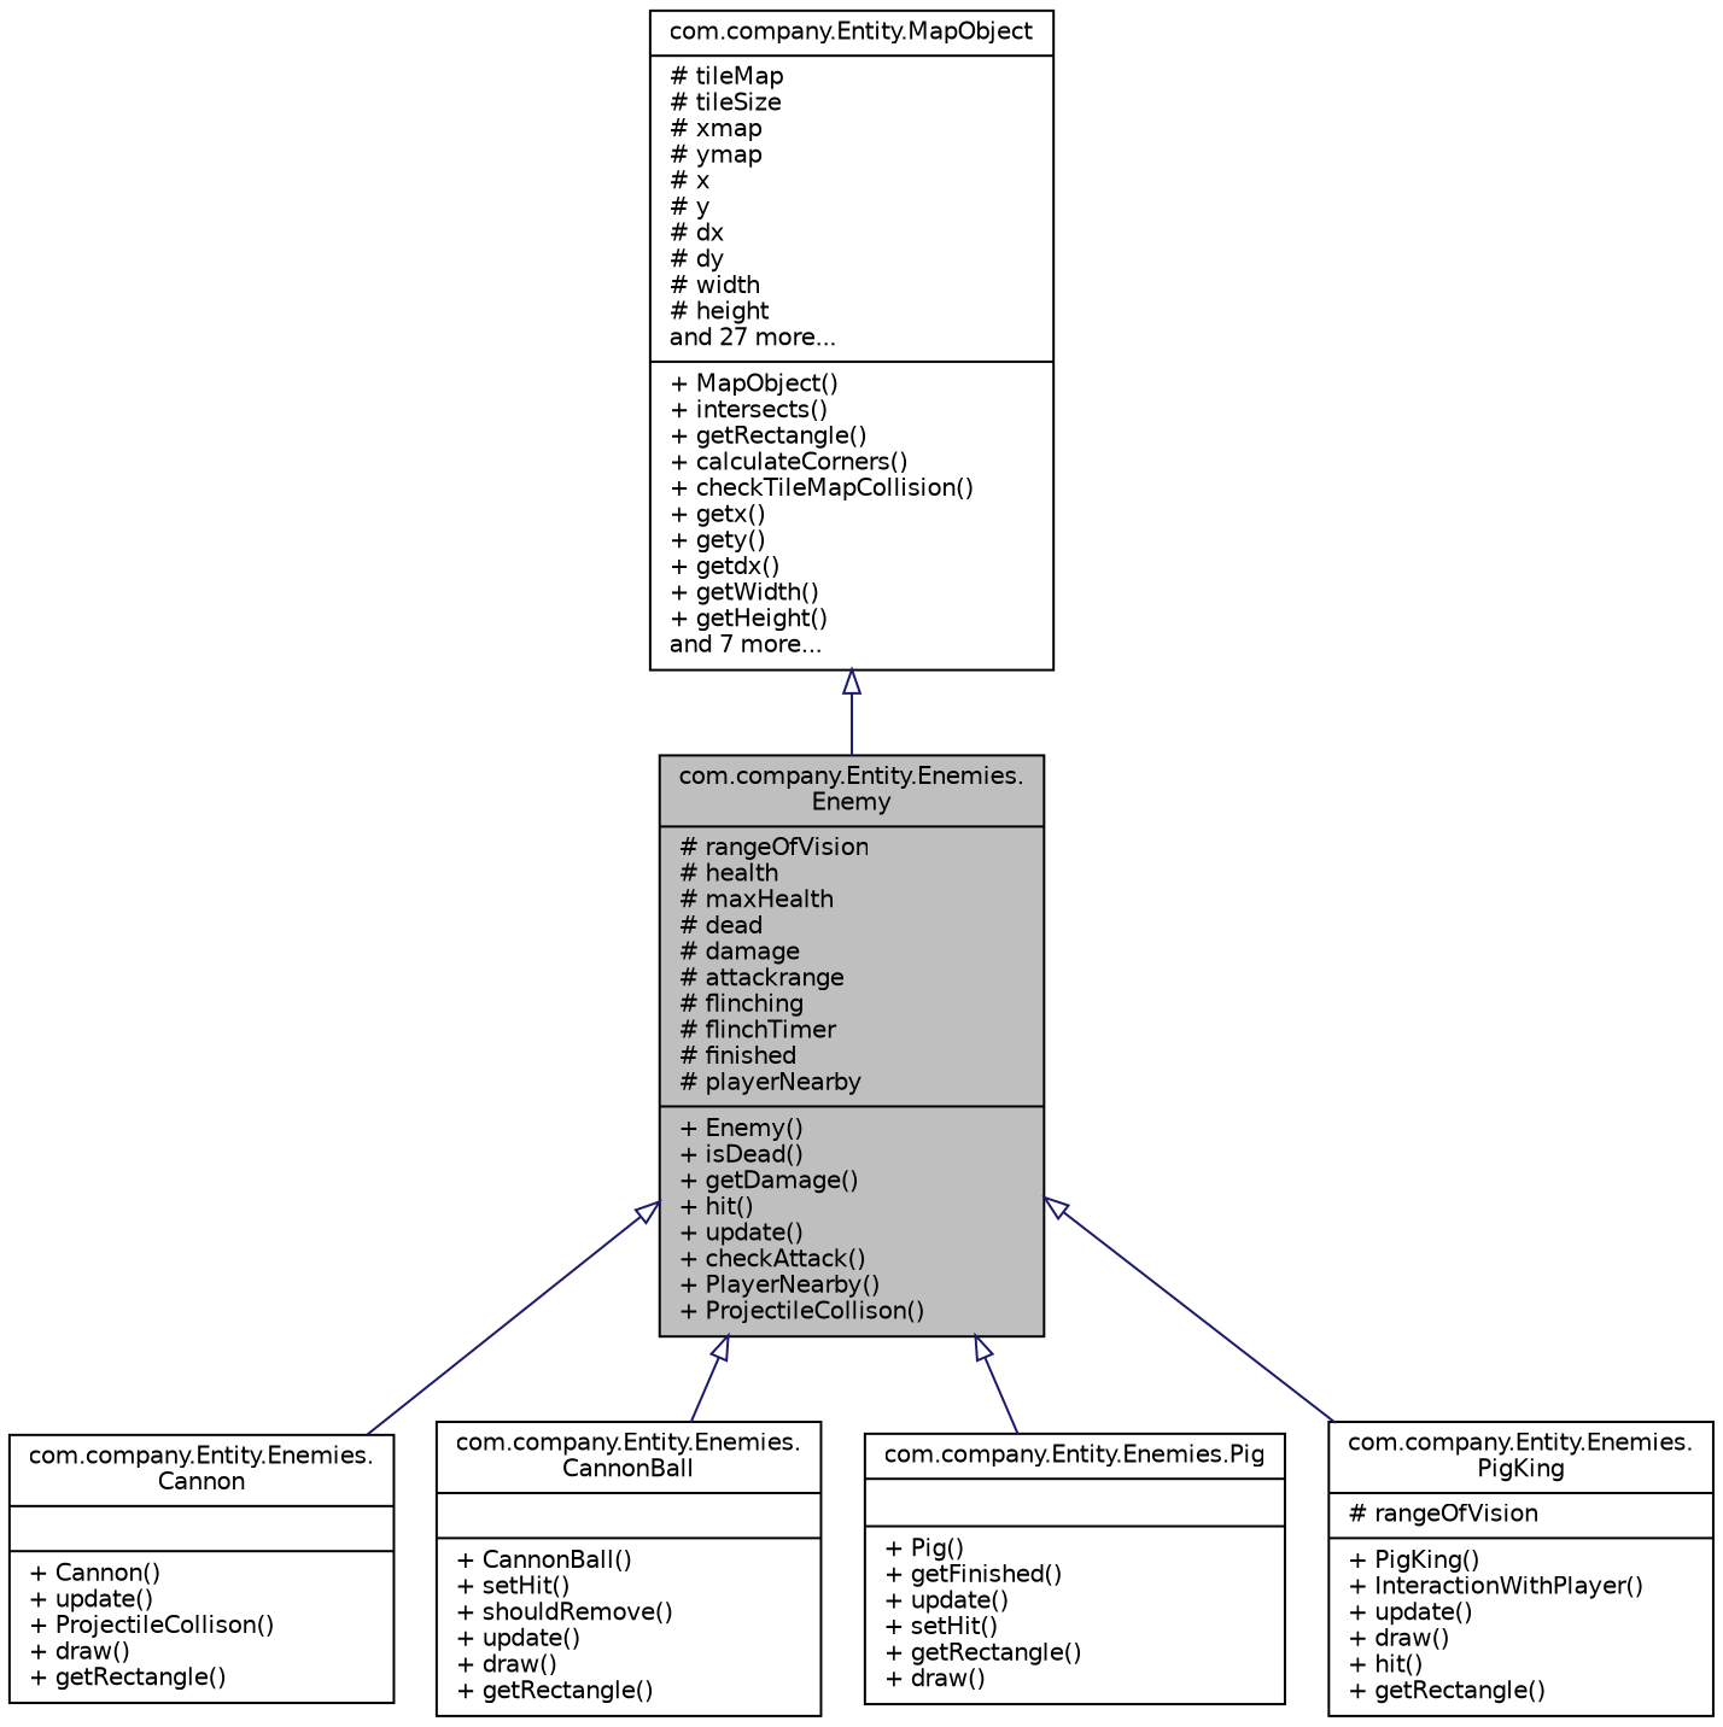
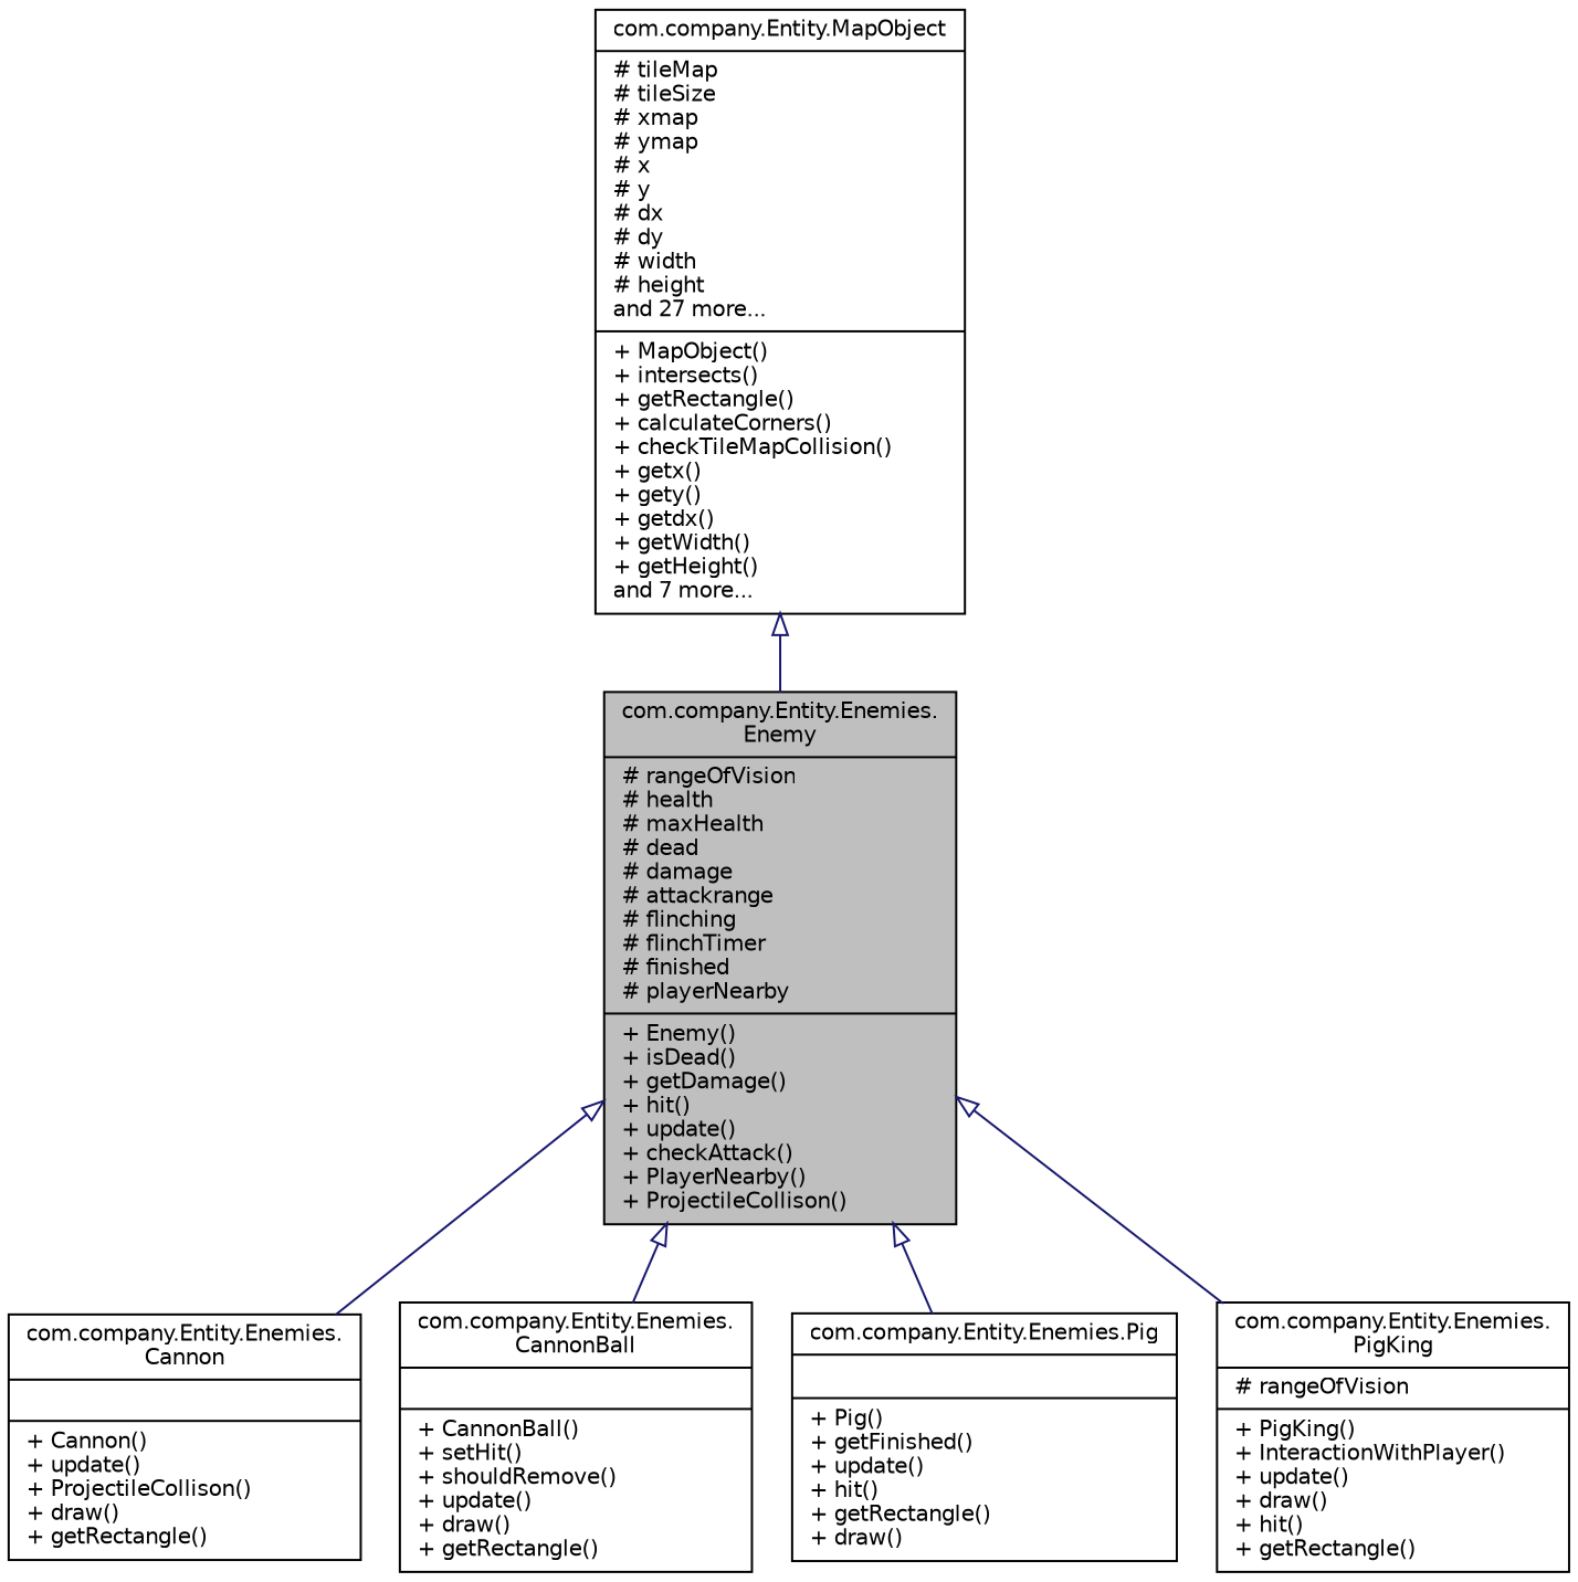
  digraph {
    node [color=black fillcolor=white fontname=Helvetica fontsize=10 shape=record style=filled]
    edge [arrowtail=onormal color=midnightblue dir=back fontname=Helvetica fontsize=10 labelfontname=Helvetica labelfontsize=10 style=solid]
    n1 [fillcolor=grey75 fontcolor=black height=0.2 label="{com.company.Entity.Enemies.\lEnemy\n|# rangeOfVision\l# health\l# maxHealth\l# dead\l# damage\l# attackrange\l# flinching\l# flinchTimer\l# finished\l# playerNearby\l|+ Enemy()\l+ isDead()\l+ getDamage()\l+ hit()\l+ update()\l+ checkAttack()\l+ PlayerNearby()\l+ ProjectileCollison()\l}" width=0.4]
    n2 [height=0.2 label="{com.company.Entity.Enemies.\lCannon\n||+ Cannon()\l+ update()\l+ ProjectileCollison()\l+ draw()\l+ getRectangle()\l}" width=0.4]
    n3 [height=0.2 label="{com.company.Entity.Enemies.\lCannonBall\n||+ CannonBall()\l+ setHit()\l+ shouldRemove()\l+ update()\l+ draw()\l+ getRectangle()\l}" width=0.4]
-   n4 [height=0.2 label="{com.company.Entity.Enemies.Pig\n||+ Pig()\l+ getFinished()\l+ update()\l+ setHit()\l+ getRectangle()\l+ draw()\l}" width=0.4]
+   n4 [height=0.2 label="{com.company.Entity.Enemies.Pig\n||+ Pig()\l+ getFinished()\l+ update()\l+ hit()\l+ getRectangle()\l+ draw()\l}" width=0.4]
    n5 [height=0.2 label="{com.company.Entity.Enemies.\lPigKing\n|# rangeOfVision\l|+ PigKing()\l+ InteractionWithPlayer()\l+ update()\l+ draw()\l+ hit()\l+ getRectangle()\l}" width=0.4]
    n6 [height=0.2 label="{com.company.Entity.MapObject\n|# tileMap\l# tileSize\l# xmap\l# ymap\l# x\l# y\l# dx\l# dy\l# width\l# height\land 27 more...\l|+ MapObject()\l+ intersects()\l+ getRectangle()\l+ calculateCorners()\l+ checkTileMapCollision()\l+ getx()\l+ gety()\l+ getdx()\l+ getWidth()\l+ getHeight()\land 7 more...\l}" width=0.4]
    n1 -> n2
    n1 -> n3
    n1 -> n4
    n1 -> n5
    n6 -> n1
  }
